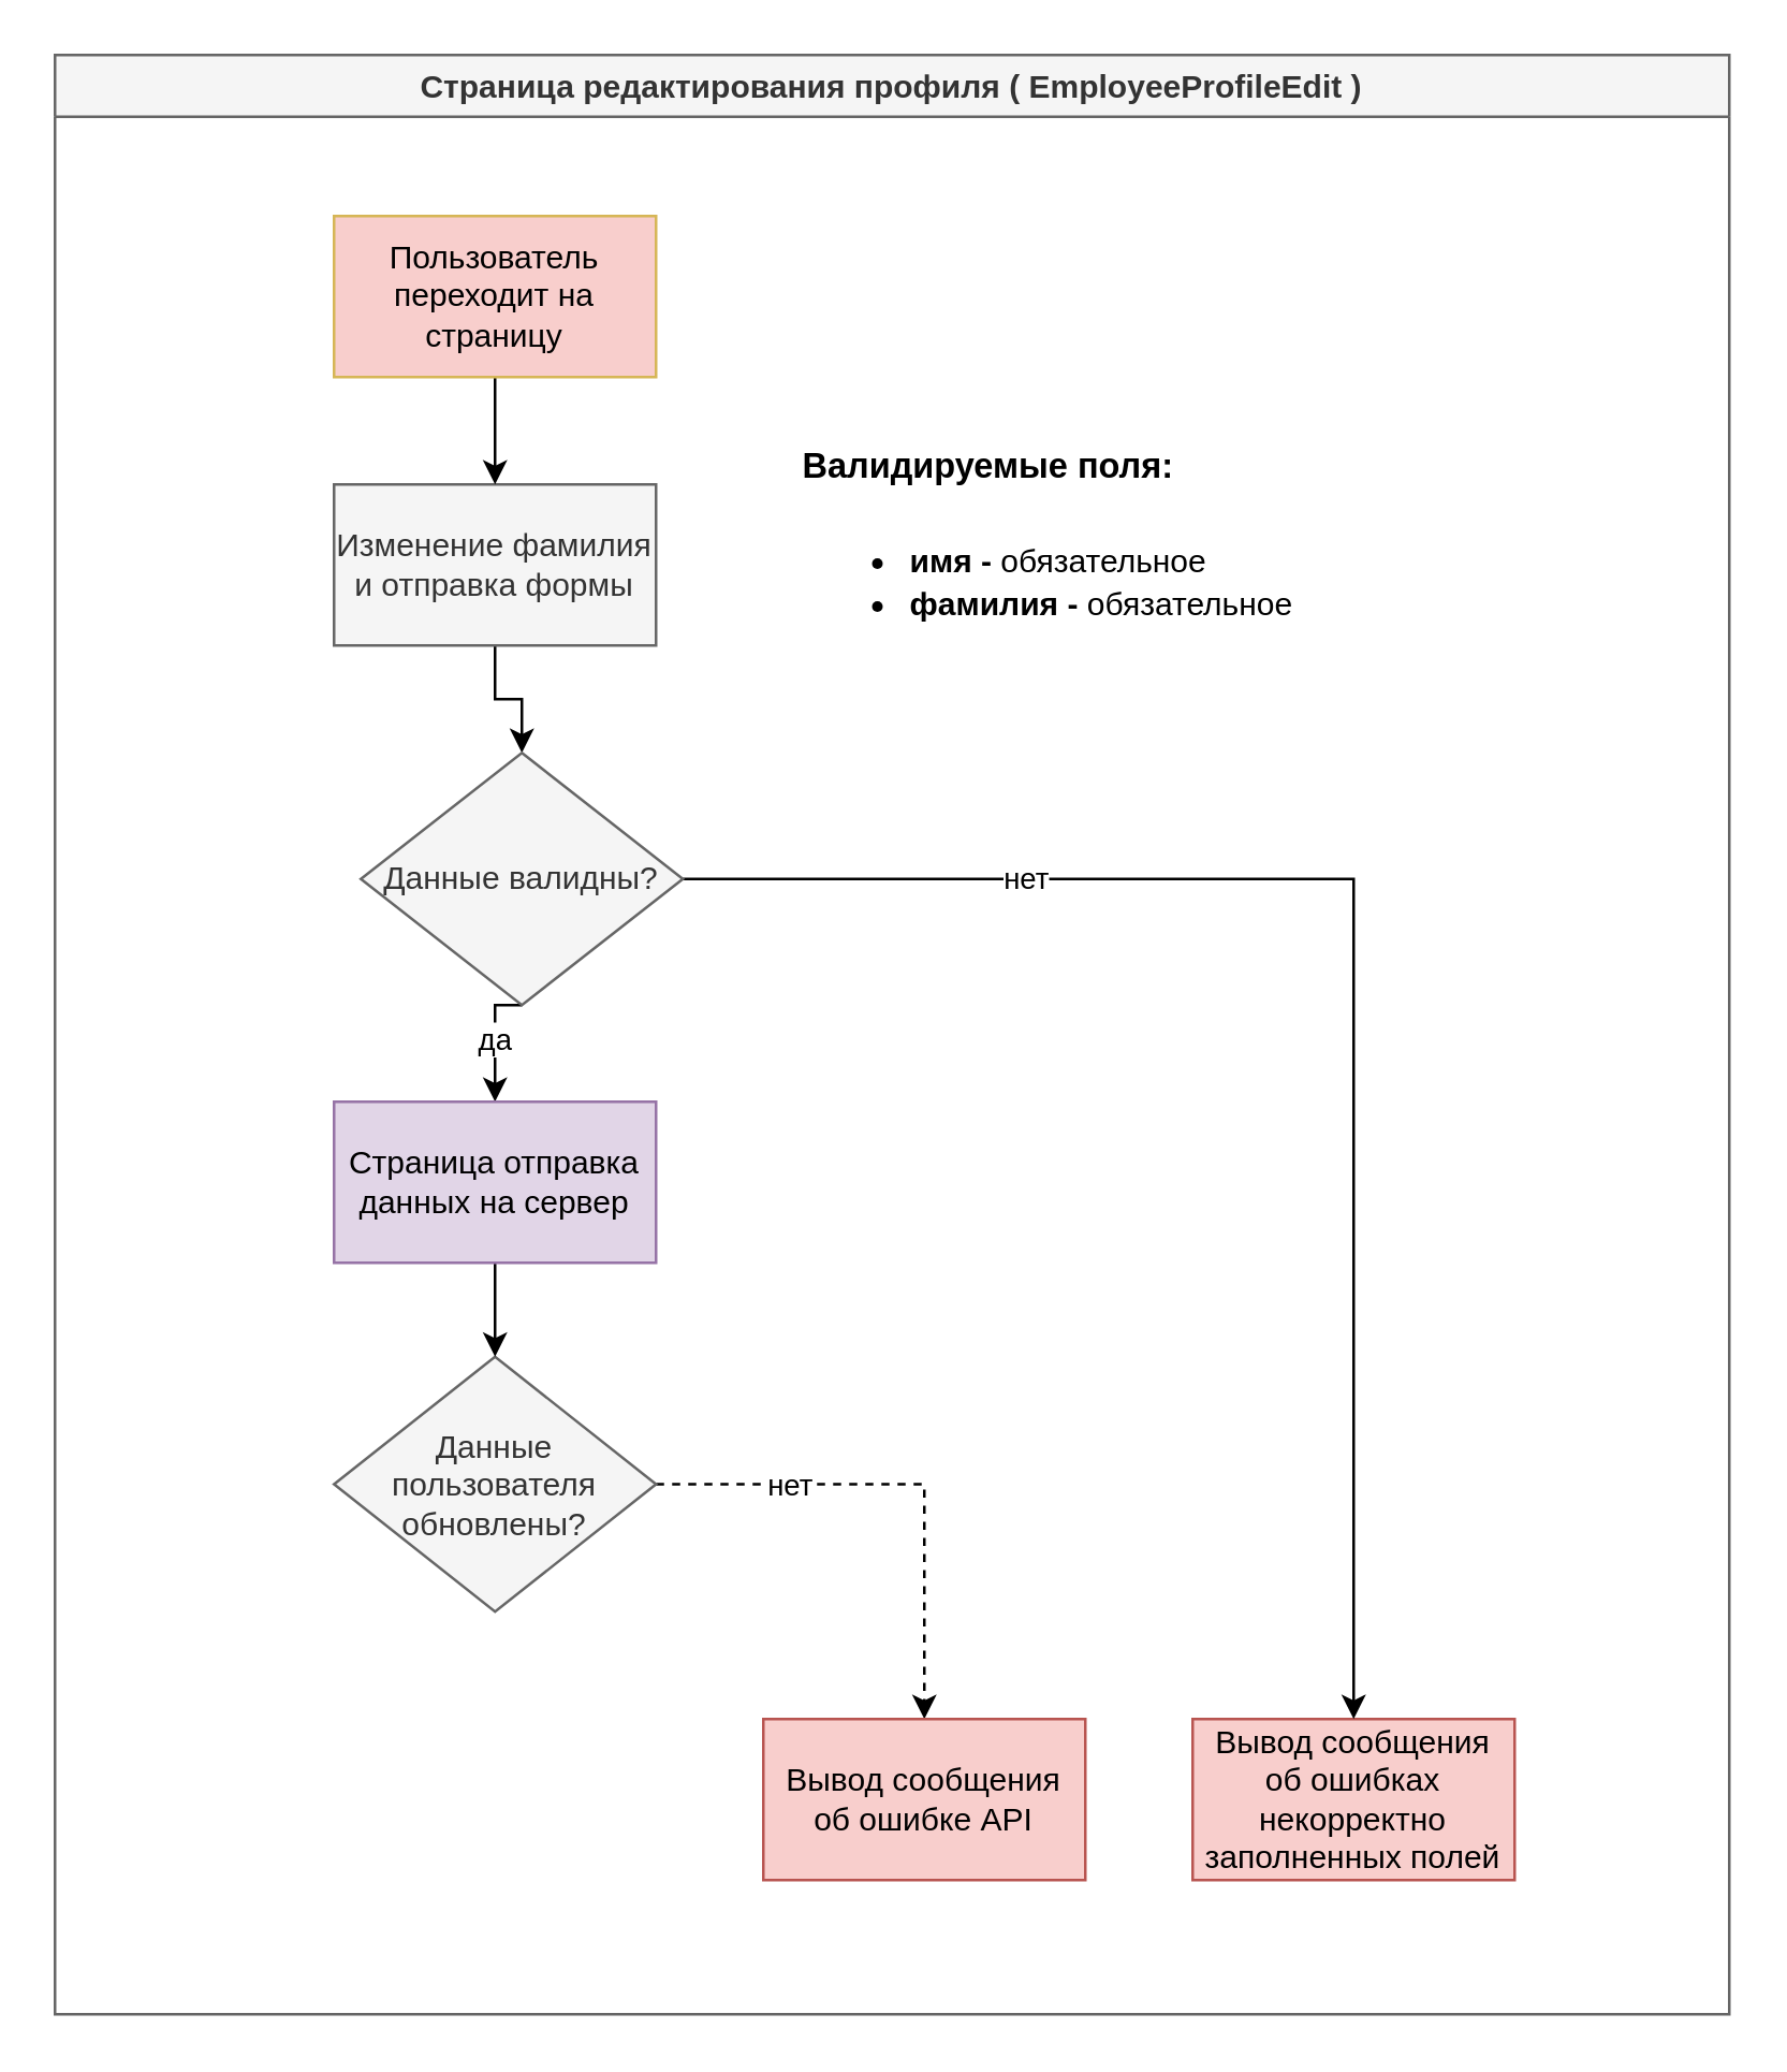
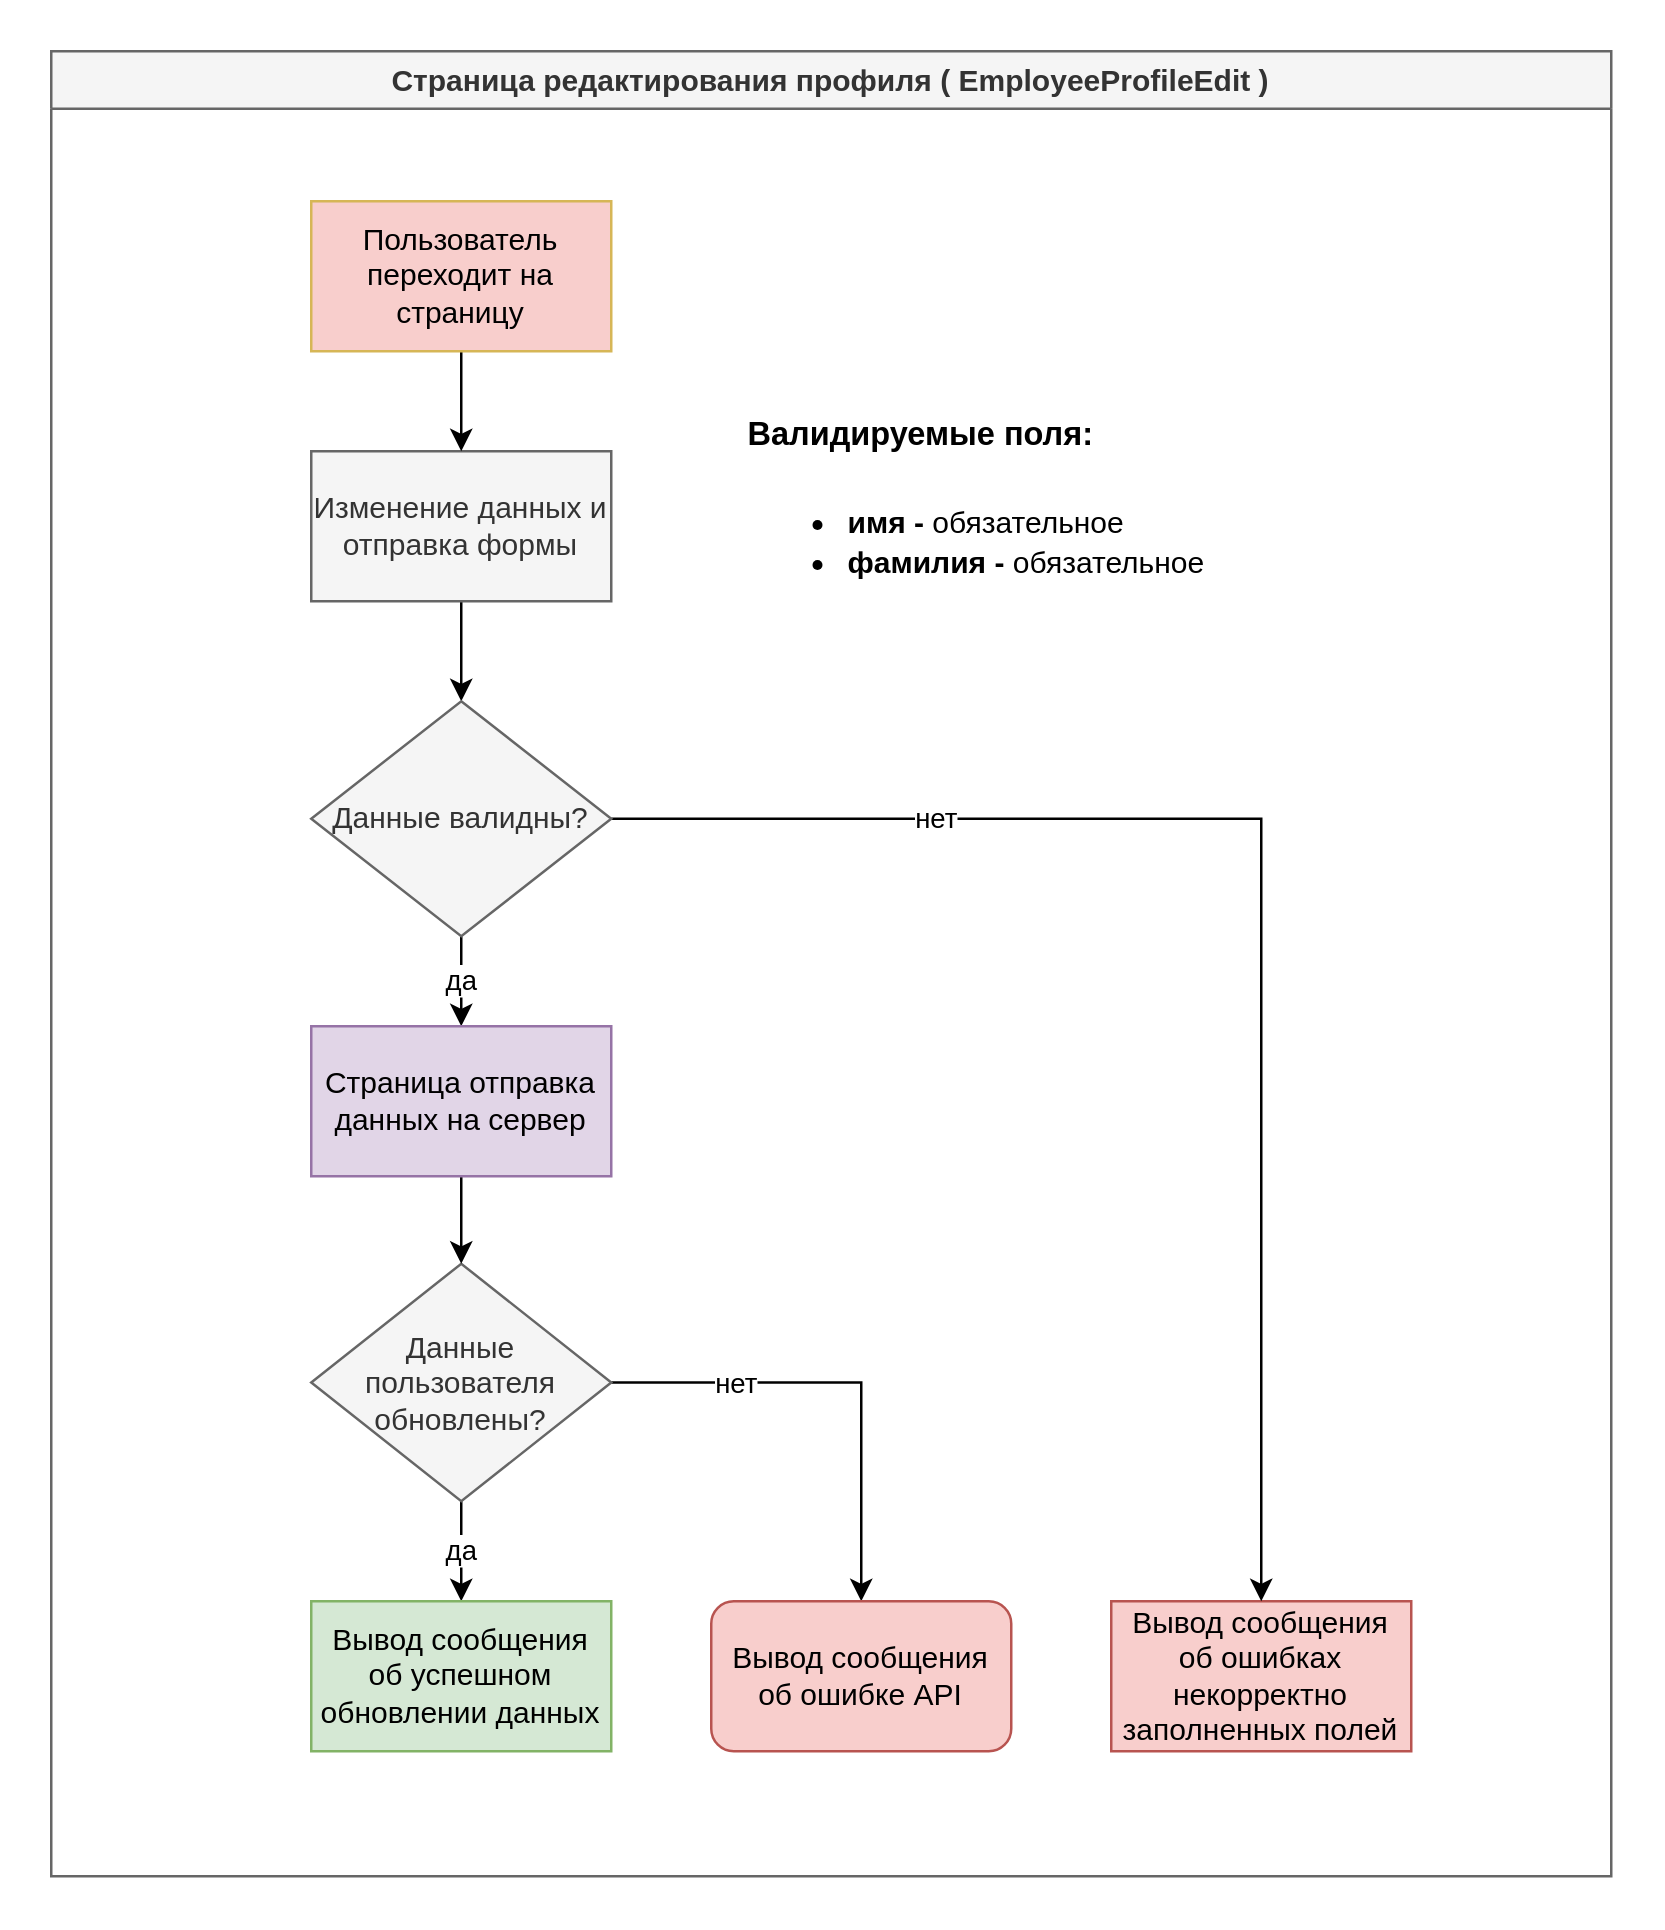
  <mxCell id="0" />
  <mxCell id="1" parent="0" />
  <mxCell id="2" value="Страница редактирования профиля ( EmployeeProfileEdit )" style="swimlane;fillColor=#f5f5f5;strokeColor=#666666;fontStyle=1;fontColor=#333333;" parent="1" vertex="1"><mxGeometry x="20" y="20" width="624" height="730" as="geometry" /></mxCell>
  <mxCell id="3" style="edgeStyle=orthogonalEdgeStyle;rounded=0;orthogonalLoop=1;jettySize=auto;html=1;exitX=0.5;exitY=1;exitDx=0;exitDy=0;entryX=0.5;entryY=0;entryDx=0;entryDy=0;" parent="2" source="4" target="16" edge="1"><mxGeometry relative="1" as="geometry" /></mxCell>
- <mxCell id="4" value="Изменение фамилия и отправка формы" style="rounded=0;whiteSpace=wrap;html=1;fillColor=#f5f5f5;strokeColor=#666666;fontColor=#333333;" parent="2" vertex="1"><mxGeometry x="104" y="160" width="120" height="60" as="geometry" /></mxCell>
- <mxCell id="6" value="нет" style="edgeStyle=orthogonalEdgeStyle;rounded=0;orthogonalLoop=1;jettySize=auto;html=1;exitX=0.5;exitY=0;exitDx=0;exitDy=0;entryX=0.5;entryY=0;entryDx=0;entryDy=0;dashed=1;" parent="2" source="7" target="10" edge="1"><mxGeometry x="-0.467" relative="1" as="geometry"><mxPoint as="offset" /></mxGeometry></mxCell>
+ <mxCell id="4" value="Изменение данных и отправка формы" style="rounded=0;whiteSpace=wrap;html=1;fillColor=#f5f5f5;strokeColor=#666666;fontColor=#333333;" parent="2" vertex="1"><mxGeometry x="104" y="160" width="120" height="60" as="geometry" /></mxCell>
+ <mxCell id="5" value="да" style="edgeStyle=orthogonalEdgeStyle;rounded=0;orthogonalLoop=1;jettySize=auto;html=1;exitX=1;exitY=0.5;exitDx=0;exitDy=0;entryX=0.5;entryY=0;entryDx=0;entryDy=0;" parent="2" source="7" target="11" edge="1"><mxGeometry relative="1" as="geometry" /></mxCell>
+ <mxCell id="6" value="нет" style="edgeStyle=orthogonalEdgeStyle;rounded=0;orthogonalLoop=1;jettySize=auto;html=1;exitX=0.5;exitY=0;exitDx=0;exitDy=0;entryX=0.5;entryY=0;entryDx=0;entryDy=0;" parent="2" source="7" target="10" edge="1"><mxGeometry x="-0.467" relative="1" as="geometry"><mxPoint as="offset" /></mxGeometry></mxCell>
  <mxCell id="7" value="Данные пользователя обновлены?" style="rhombus;whiteSpace=wrap;html=1;rounded=0;strokeColor=#666666;fillColor=#f5f5f5;direction=south;fontColor=#333333;" parent="2" vertex="1"><mxGeometry x="104" y="485" width="120" height="95" as="geometry" /></mxCell>
  <mxCell id="8" value="Вывод сообщения об ошибках некорректно заполненных полей" style="whiteSpace=wrap;html=1;rounded=0;strokeColor=#b85450;fillColor=#f8cecc;" parent="2" vertex="1"><mxGeometry x="424" y="620" width="120" height="60" as="geometry" /></mxCell>
  <mxCell id="9" value="&lt;h1&gt;&lt;font style=&quot;font-size: 13px&quot;&gt;Валидируемые поля:&lt;/font&gt;&lt;/h1&gt;&lt;div&gt;&lt;ul&gt;&lt;li&gt;&lt;font style=&quot;font-size: 13px&quot;&gt;&lt;b style=&quot;font-size: 12px&quot;&gt;имя -&lt;/b&gt;&lt;span style=&quot;font-size: 12px&quot;&gt;&amp;nbsp;обязательное&lt;/span&gt;&lt;br&gt;&lt;/font&gt;&lt;/li&gt;&lt;li&gt;&lt;font style=&quot;font-size: 13px&quot;&gt;&lt;span style=&quot;font-size: 12px&quot;&gt;&lt;b&gt;фамилия -&lt;/b&gt;&amp;nbsp;обязательное&lt;/span&gt;&lt;/font&gt;&lt;/li&gt;&lt;/ul&gt;&lt;/div&gt;&lt;p&gt;&lt;br&gt;&lt;/p&gt;&lt;p&gt;&lt;br&gt;&lt;/p&gt;&lt;p&gt;&lt;br&gt;&lt;/p&gt;&lt;p&gt;&lt;br&gt;&lt;/p&gt;&lt;p&gt;&lt;br&gt;&lt;/p&gt;" style="text;html=1;strokeColor=none;fillColor=none;spacing=5;spacingTop=-20;whiteSpace=wrap;overflow=hidden;rounded=0;" parent="2" vertex="1"><mxGeometry x="274" y="130" width="336" height="100" as="geometry" /></mxCell>
- <mxCell id="10" value="Вывод сообщения об ошибке API" style="whiteSpace=wrap;html=1;rounded=0;strokeColor=#b85450;fillColor=#f8cecc;" parent="2" vertex="1"><mxGeometry x="264" y="620" width="120" height="60" as="geometry" /></mxCell>
+ <mxCell id="10" value="Вывод сообщения об ошибке API" style="whiteSpace=wrap;html=1;strokeColor=#b85450;fillColor=#f8cecc;rounded=1;" parent="2" vertex="1"><mxGeometry x="264" y="620" width="120" height="60" as="geometry" /></mxCell>
+ <mxCell id="11" value="Вывод сообщения об успешном обновлении данных" style="rounded=0;whiteSpace=wrap;html=1;fillColor=#d5e8d4;strokeColor=#82b366;" parent="2" vertex="1"><mxGeometry x="104" y="620" width="120" height="60" as="geometry" /></mxCell>
  <mxCell id="12" style="edgeStyle=orthogonalEdgeStyle;rounded=0;orthogonalLoop=1;jettySize=auto;html=1;exitX=0.5;exitY=1;exitDx=0;exitDy=0;entryX=0.5;entryY=0;entryDx=0;entryDy=0;" parent="2" source="13" target="4" edge="1"><mxGeometry relative="1" as="geometry" /></mxCell>
  <mxCell id="13" value="Пользователь переходит на страницу" style="whiteSpace=wrap;html=1;rounded=0;strokeColor=#d6b656;fillColor=#f8cecc;" parent="2" vertex="1"><mxGeometry x="104" y="60" width="120" height="60" as="geometry" /></mxCell>
  <mxCell id="14" value="да" style="edgeStyle=orthogonalEdgeStyle;rounded=0;orthogonalLoop=1;jettySize=auto;html=1;exitX=0.5;exitY=1;exitDx=0;exitDy=0;entryX=0.5;entryY=0;entryDx=0;entryDy=0;" parent="2" source="16" target="18" edge="1"><mxGeometry relative="1" as="geometry" /></mxCell>
  <mxCell id="15" value="нет" style="edgeStyle=orthogonalEdgeStyle;rounded=0;orthogonalLoop=1;jettySize=auto;html=1;entryX=0.5;entryY=0;entryDx=0;entryDy=0;" parent="2" source="16" target="8" edge="1"><mxGeometry x="-0.546" relative="1" as="geometry"><mxPoint as="offset" /></mxGeometry></mxCell>
- <mxCell id="16" value="Данные валидны?" style="rhombus;whiteSpace=wrap;html=1;fillColor=#f5f5f5;strokeColor=#666666;strokeWidth=1;fontColor=#333333;fontStyle=0" parent="2" vertex="1"><mxGeometry x="114" y="260" width="120" height="94" as="geometry" /></mxCell>
+ <mxCell id="16" value="Данные валидны?" style="rhombus;whiteSpace=wrap;html=1;fillColor=#f5f5f5;strokeColor=#666666;strokeWidth=1;fontColor=#333333;fontStyle=0" parent="2" vertex="1"><mxGeometry x="104" y="260" width="120" height="94" as="geometry" /></mxCell>
  <mxCell id="17" style="edgeStyle=orthogonalEdgeStyle;rounded=0;orthogonalLoop=1;jettySize=auto;html=1;entryX=0;entryY=0.5;entryDx=0;entryDy=0;" parent="2" source="18" target="7" edge="1"><mxGeometry relative="1" as="geometry" /></mxCell>
  <mxCell id="18" value="Страница отправка данных на сервер" style="rounded=0;whiteSpace=wrap;html=1;fillColor=#e1d5e7;strokeColor=#9673a6;" parent="2" vertex="1"><mxGeometry x="104" y="390" width="120" height="60" as="geometry" /></mxCell>
